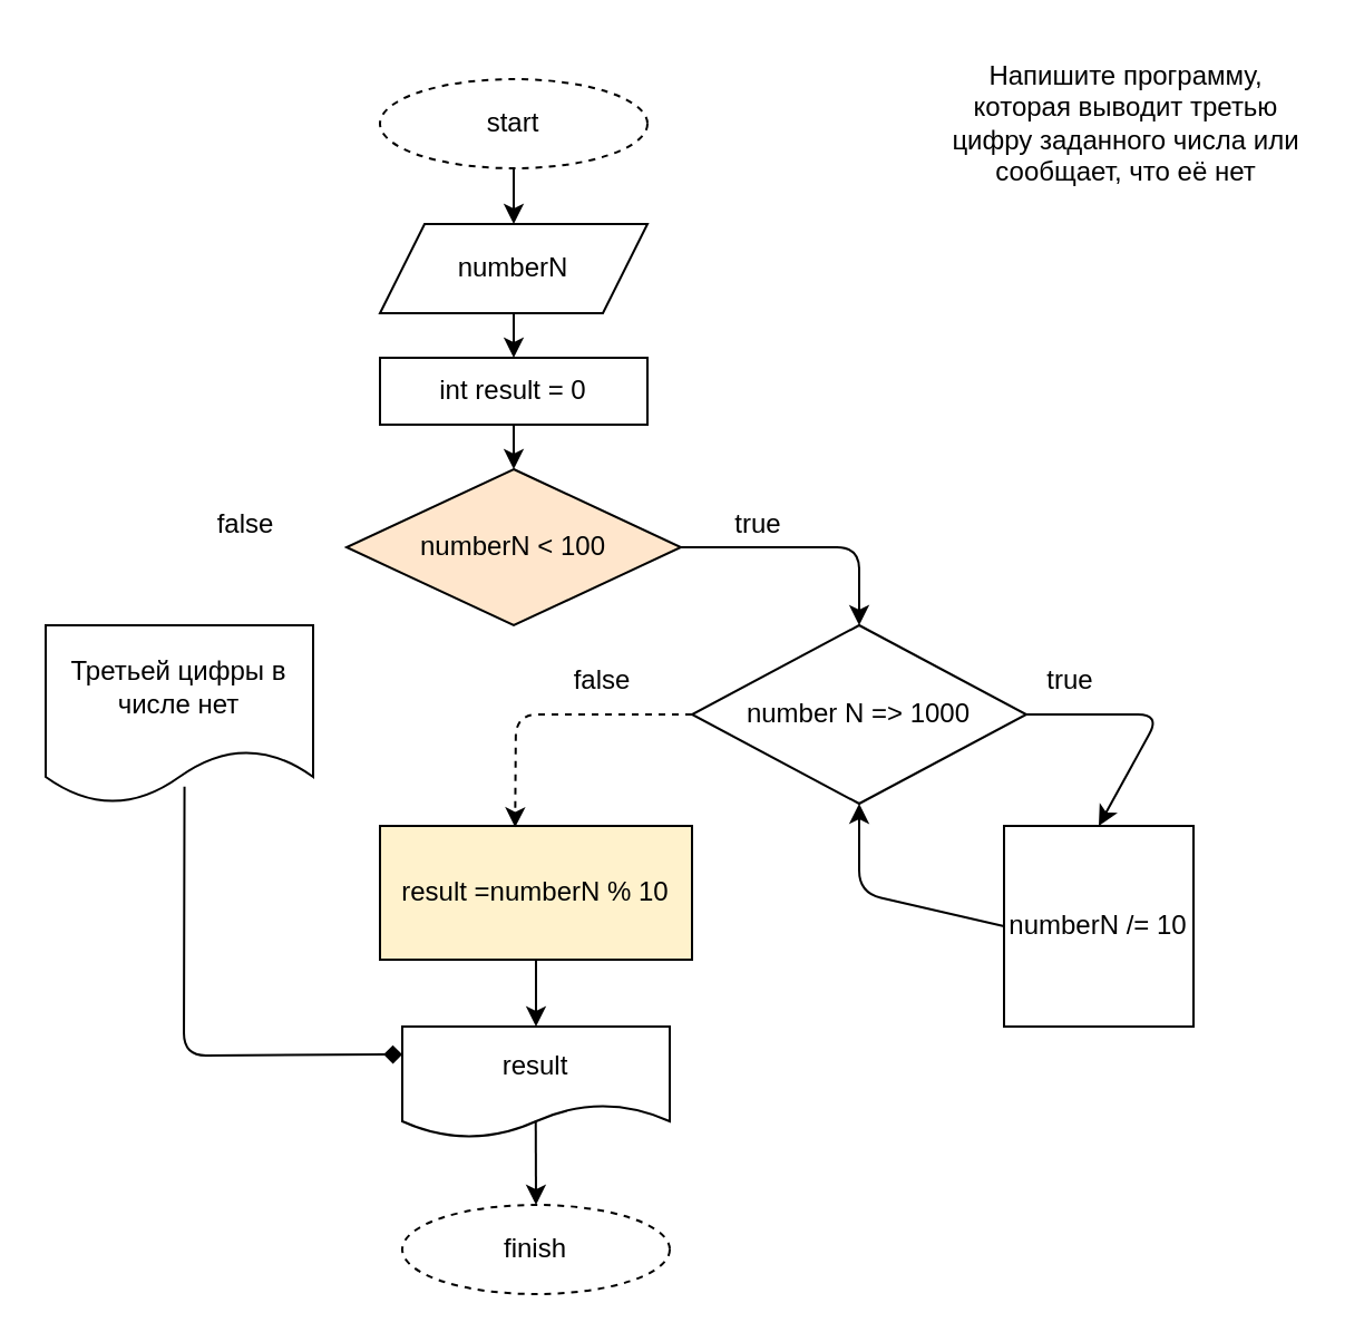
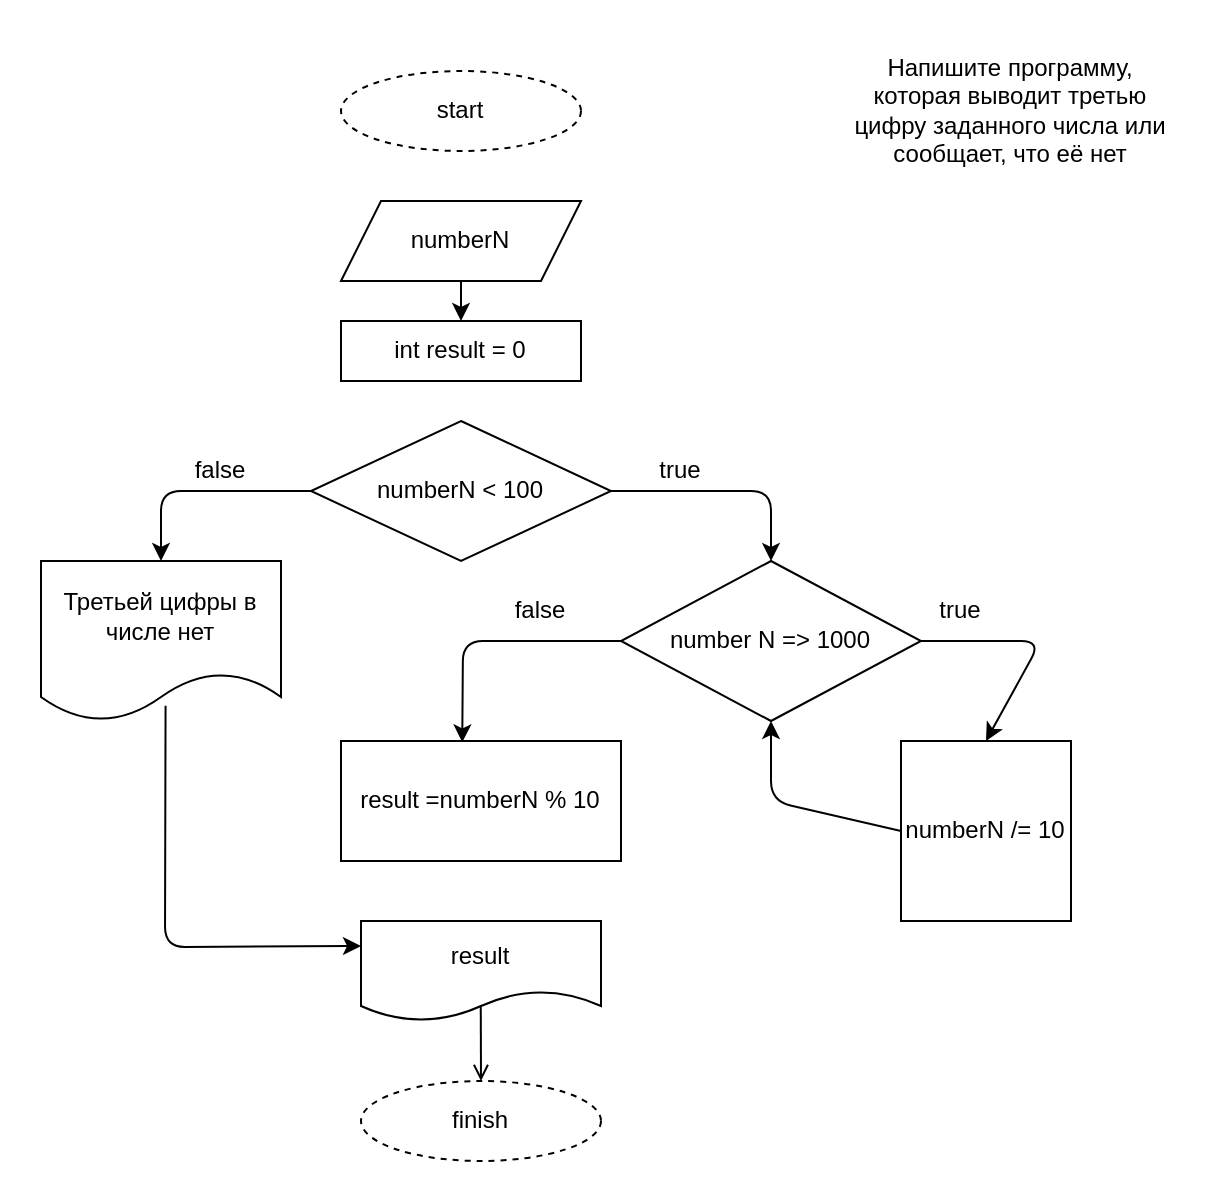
  <mxCell id="0" />
  <mxCell id="1" parent="0" />
  <mxCell id="2" value="Напишите программу, которая выводит третью цифру заданного числа или сообщает, что её нет" style="text;html=1;strokeColor=none;fillColor=none;align=center;verticalAlign=middle;whiteSpace=wrap;rounded=0;" parent="1" vertex="1"><mxGeometry x="420" y="20" width="170" height="70" as="geometry" /></mxCell>
  <mxCell id="3" value="start" style="ellipse;whiteSpace=wrap;html=1;dashed=1;" parent="1" vertex="1"><mxGeometry x="170" y="35" width="120" height="40" as="geometry" /></mxCell>
  <mxCell id="4" value="numberN" style="shape=parallelogram;perimeter=parallelogramPerimeter;whiteSpace=wrap;html=1;fixedSize=1;" parent="1" vertex="1"><mxGeometry x="170" y="100" width="120" height="40" as="geometry" /></mxCell>
  <mxCell id="5" value="int result = 0" style="rounded=0;whiteSpace=wrap;html=1;" parent="1" vertex="1"><mxGeometry x="170" y="160" width="120" height="30" as="geometry" /></mxCell>
- <mxCell id="6" value="numberN &amp;lt; 100" style="rhombus;whiteSpace=wrap;html=1;fillColor=#ffe6cc;" parent="1" vertex="1"><mxGeometry x="155" y="210" width="150" height="70" as="geometry" /></mxCell>
+ <mxCell id="6" value="numberN &amp;lt; 100" style="rhombus;whiteSpace=wrap;html=1;" parent="1" vertex="1"><mxGeometry x="155" y="210" width="150" height="70" as="geometry" /></mxCell>
  <mxCell id="7" value="Третьей цифры в числе нет" style="shape=document;whiteSpace=wrap;html=1;boundedLbl=1;" parent="1" vertex="1"><mxGeometry x="20" y="280" width="120" height="80" as="geometry" /></mxCell>
  <mxCell id="8" value="number N =&amp;gt; 1000" style="rhombus;whiteSpace=wrap;html=1;" parent="1" vertex="1"><mxGeometry x="310" y="280" width="150" height="80" as="geometry" /></mxCell>
- <mxCell id="9" value="result =numberN % 10" style="rounded=0;whiteSpace=wrap;html=1;fillColor=#fff2cc;" parent="1" vertex="1"><mxGeometry x="170" y="370" width="140" height="60" as="geometry" /></mxCell>
+ <mxCell id="9" value="result =numberN % 10" style="rounded=0;whiteSpace=wrap;html=1;" parent="1" vertex="1"><mxGeometry x="170" y="370" width="140" height="60" as="geometry" /></mxCell>
  <mxCell id="10" value="numberN /= 10" style="rounded=0;whiteSpace=wrap;html=1;" parent="1" vertex="1"><mxGeometry x="450" y="370" width="85" height="90" as="geometry" /></mxCell>
  <mxCell id="11" value="result" style="shape=document;whiteSpace=wrap;html=1;boundedLbl=1;" parent="1" vertex="1"><mxGeometry x="180" y="460" width="120" height="50" as="geometry" /></mxCell>
  <mxCell id="12" value="finish" style="ellipse;whiteSpace=wrap;html=1;dashed=1;" parent="1" vertex="1"><mxGeometry x="180" y="540" width="120" height="40" as="geometry" /></mxCell>
- <mxCell id="13" value="" style="endArrow=classic;html=1;entryX=0.5;entryY=0;entryDx=0;entryDy=0;exitX=0.5;exitY=1;exitDx=0;exitDy=0;" parent="1" source="3" target="4" edge="1"><mxGeometry width="50" height="50" relative="1" as="geometry"><mxPoint x="320" y="280" as="sourcePoint" /><mxPoint x="370" y="230" as="targetPoint" /></mxGeometry></mxCell>
  <mxCell id="14" value="" style="endArrow=classic;html=1;entryX=0.5;entryY=0;entryDx=0;entryDy=0;exitX=0.5;exitY=1;exitDx=0;exitDy=0;" parent="1" source="4" target="5" edge="1"><mxGeometry width="50" height="50" relative="1" as="geometry"><mxPoint x="320" y="280" as="sourcePoint" /><mxPoint x="370" y="230" as="targetPoint" /></mxGeometry></mxCell>
- <mxCell id="15" value="" style="endArrow=classic;html=1;entryX=0.5;entryY=0;entryDx=0;entryDy=0;exitX=0.5;exitY=1;exitDx=0;exitDy=0;" parent="1" source="5" target="6" edge="1"><mxGeometry width="50" height="50" relative="1" as="geometry"><mxPoint x="320" y="280" as="sourcePoint" /><mxPoint x="370" y="230" as="targetPoint" /></mxGeometry></mxCell>
+ <mxCell id="16" value="" style="endArrow=classic;html=1;entryX=0.5;entryY=0;entryDx=0;entryDy=0;exitX=0;exitY=0.5;exitDx=0;exitDy=0;" parent="1" source="6" target="7" edge="1"><mxGeometry width="50" height="50" relative="1" as="geometry"><mxPoint x="320" y="280" as="sourcePoint" /><mxPoint x="370" y="230" as="targetPoint" /><Array as="points"><mxPoint x="80" y="245" /></Array></mxGeometry></mxCell>
  <mxCell id="17" value="" style="endArrow=classic;html=1;entryX=0.5;entryY=0;entryDx=0;entryDy=0;exitX=1;exitY=0.5;exitDx=0;exitDy=0;" parent="1" source="6" target="8" edge="1"><mxGeometry width="50" height="50" relative="1" as="geometry"><mxPoint x="320" y="280" as="sourcePoint" /><mxPoint x="370" y="230" as="targetPoint" /><Array as="points"><mxPoint x="385" y="245" /></Array></mxGeometry></mxCell>
  <mxCell id="18" value="" style="endArrow=classic;html=1;entryX=0.5;entryY=0;entryDx=0;entryDy=0;exitX=1;exitY=0.5;exitDx=0;exitDy=0;" parent="1" source="8" target="10" edge="1"><mxGeometry width="50" height="50" relative="1" as="geometry"><mxPoint x="320" y="280" as="sourcePoint" /><mxPoint x="370" y="230" as="targetPoint" /><Array as="points"><mxPoint x="520" y="320" /></Array></mxGeometry></mxCell>
- <mxCell id="19" value="" style="endArrow=classic;html=1;entryX=0.433;entryY=0.011;entryDx=0;entryDy=0;entryPerimeter=0;exitX=0;exitY=0.5;exitDx=0;exitDy=0;dashed=1;" parent="1" source="8" target="9" edge="1"><mxGeometry width="50" height="50" relative="1" as="geometry"><mxPoint x="320" y="280" as="sourcePoint" /><mxPoint x="370" y="230" as="targetPoint" /><Array as="points"><mxPoint x="231" y="320" /></Array></mxGeometry></mxCell>
- <mxCell id="20" value="" style="endArrow=classic;html=1;entryX=0.5;entryY=0;entryDx=0;entryDy=0;exitX=0.5;exitY=1;exitDx=0;exitDy=0;" parent="1" source="9" target="11" edge="1"><mxGeometry width="50" height="50" relative="1" as="geometry"><mxPoint x="320" y="280" as="sourcePoint" /><mxPoint x="370" y="230" as="targetPoint" /></mxGeometry></mxCell>
+ <mxCell id="19" value="" style="endArrow=classic;html=1;entryX=0.433;entryY=0.011;entryDx=0;entryDy=0;entryPerimeter=0;exitX=0;exitY=0.5;exitDx=0;exitDy=0;" parent="1" source="8" target="9" edge="1"><mxGeometry width="50" height="50" relative="1" as="geometry"><mxPoint x="320" y="280" as="sourcePoint" /><mxPoint x="370" y="230" as="targetPoint" /><Array as="points"><mxPoint x="231" y="320" /></Array></mxGeometry></mxCell>
  <mxCell id="21" value="" style="endArrow=classic;html=1;entryX=0.5;entryY=1;entryDx=0;entryDy=0;exitX=0;exitY=0.5;exitDx=0;exitDy=0;" parent="1" source="10" target="8" edge="1"><mxGeometry width="50" height="50" relative="1" as="geometry"><mxPoint x="320" y="280" as="sourcePoint" /><mxPoint x="370" y="230" as="targetPoint" /><Array as="points"><mxPoint x="385" y="400" /></Array></mxGeometry></mxCell>
- <mxCell id="22" value="" style="endArrow=diamond;html=1;entryX=0;entryY=0.25;entryDx=0;entryDy=0;exitX=0.519;exitY=0.904;exitDx=0;exitDy=0;exitPerimeter=0;" parent="1" source="7" target="11" edge="1"><mxGeometry width="50" height="50" relative="1" as="geometry"><mxPoint x="320" y="280" as="sourcePoint" /><mxPoint x="370" y="230" as="targetPoint" /><Array as="points"><mxPoint x="82" y="473" /></Array></mxGeometry></mxCell>
- <mxCell id="23" value="" style="endArrow=classic;html=1;entryX=0.5;entryY=0;entryDx=0;entryDy=0;exitX=0.499;exitY=0.847;exitDx=0;exitDy=0;exitPerimeter=0;" parent="1" source="11" target="12" edge="1"><mxGeometry width="50" height="50" relative="1" as="geometry"><mxPoint x="320" y="440" as="sourcePoint" /><mxPoint x="370" y="390" as="targetPoint" /></mxGeometry></mxCell>
+ <mxCell id="22" value="" style="endArrow=classic;html=1;entryX=0;entryY=0.25;entryDx=0;entryDy=0;exitX=0.519;exitY=0.904;exitDx=0;exitDy=0;exitPerimeter=0;" parent="1" source="7" target="11" edge="1"><mxGeometry width="50" height="50" relative="1" as="geometry"><mxPoint x="320" y="280" as="sourcePoint" /><mxPoint x="370" y="230" as="targetPoint" /><Array as="points"><mxPoint x="82" y="473" /></Array></mxGeometry></mxCell>
+ <mxCell id="23" value="" style="endArrow=open;html=1;entryX=0.5;entryY=0;entryDx=0;entryDy=0;exitX=0.499;exitY=0.847;exitDx=0;exitDy=0;exitPerimeter=0;" parent="1" source="11" target="12" edge="1"><mxGeometry width="50" height="50" relative="1" as="geometry"><mxPoint x="320" y="440" as="sourcePoint" /><mxPoint x="370" y="390" as="targetPoint" /></mxGeometry></mxCell>
  <mxCell id="24" value="true" style="text;html=1;strokeColor=none;fillColor=none;align=center;verticalAlign=middle;whiteSpace=wrap;rounded=0;" parent="1" vertex="1"><mxGeometry x="310" y="220" width="60" height="30" as="geometry" /></mxCell>
  <mxCell id="25" value="true" style="text;html=1;strokeColor=none;fillColor=none;align=center;verticalAlign=middle;whiteSpace=wrap;rounded=0;" parent="1" vertex="1"><mxGeometry x="450" y="290" width="60" height="30" as="geometry" /></mxCell>
  <mxCell id="26" value="false" style="text;html=1;strokeColor=none;fillColor=none;align=center;verticalAlign=middle;whiteSpace=wrap;rounded=0;" parent="1" vertex="1"><mxGeometry x="80" y="220" width="60" height="30" as="geometry" /></mxCell>
  <mxCell id="27" value="false" style="text;html=1;strokeColor=none;fillColor=none;align=center;verticalAlign=middle;whiteSpace=wrap;rounded=0;" parent="1" vertex="1"><mxGeometry x="240" y="290" width="60" height="30" as="geometry" /></mxCell>
